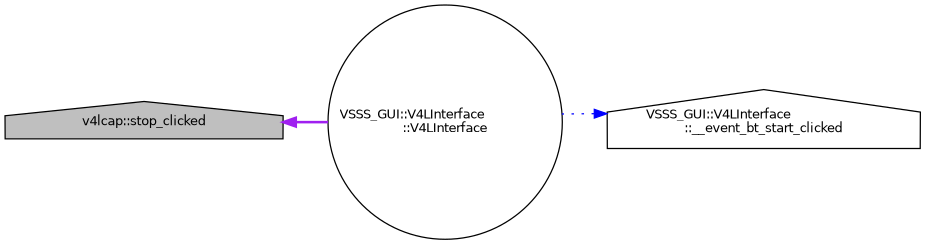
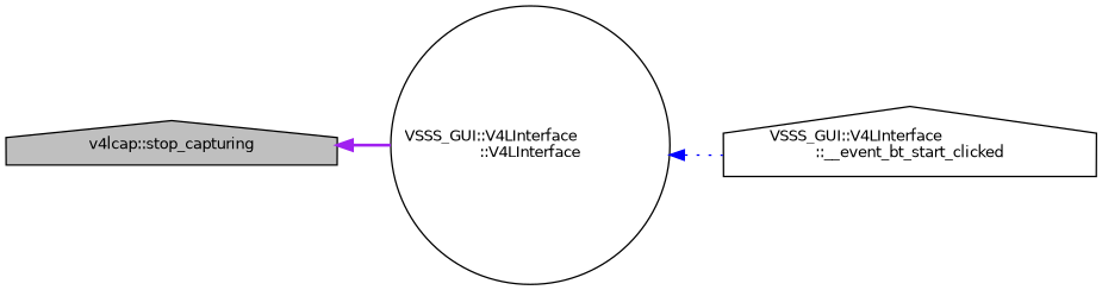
  digraph {
    rankdir=LR
    node [color=black fillcolor=white fontname=Helvetica fontsize=10 shape=house style=filled]
    edge [dir=back fontname=Helvetica fontsize=10 labelfontname=Helvetica labelfontsize=10]
-   n1 [fillcolor=grey75 fontcolor=black height=0.2 label="v4lcap::stop_clicked" width=0.4]
+   n1 [fillcolor=grey75 fontcolor=black height=0.2 label="v4lcap::stop_capturing" width=0.4]
    n2 [height=0.2 label="VSSS_GUI::V4LInterface\l::V4LInterface" shape=circle width=0.4]
    n3 [height=0.2 label="VSSS_GUI::V4LInterface\l::__event_bt_start_clicked" width=0.4]
    n1 -> n2 [color=purple style=bold]
-   n3 -> n2 [color=blue style=dotted]
+   n2 -> n3 [color=blue style=dotted]
  }
